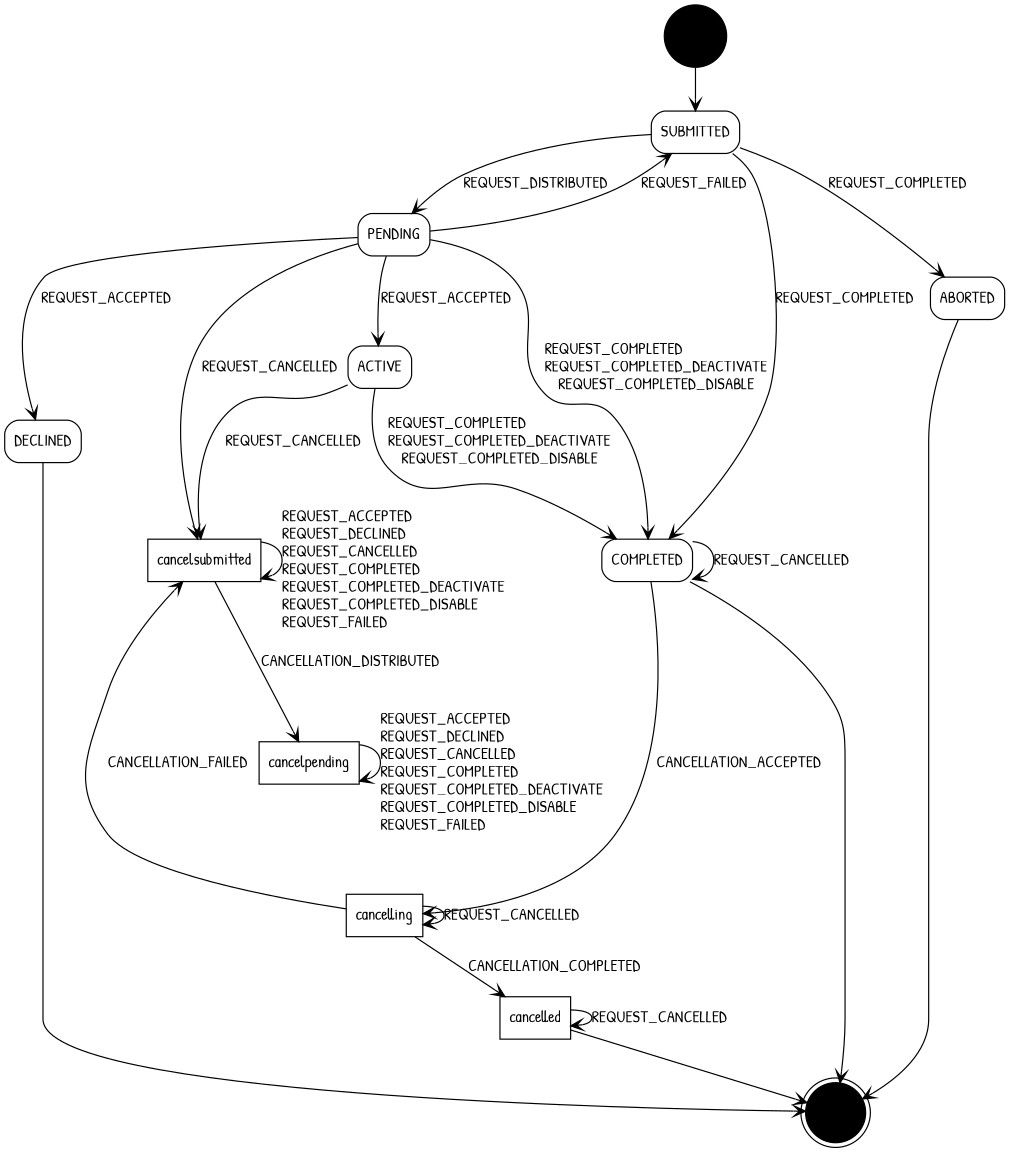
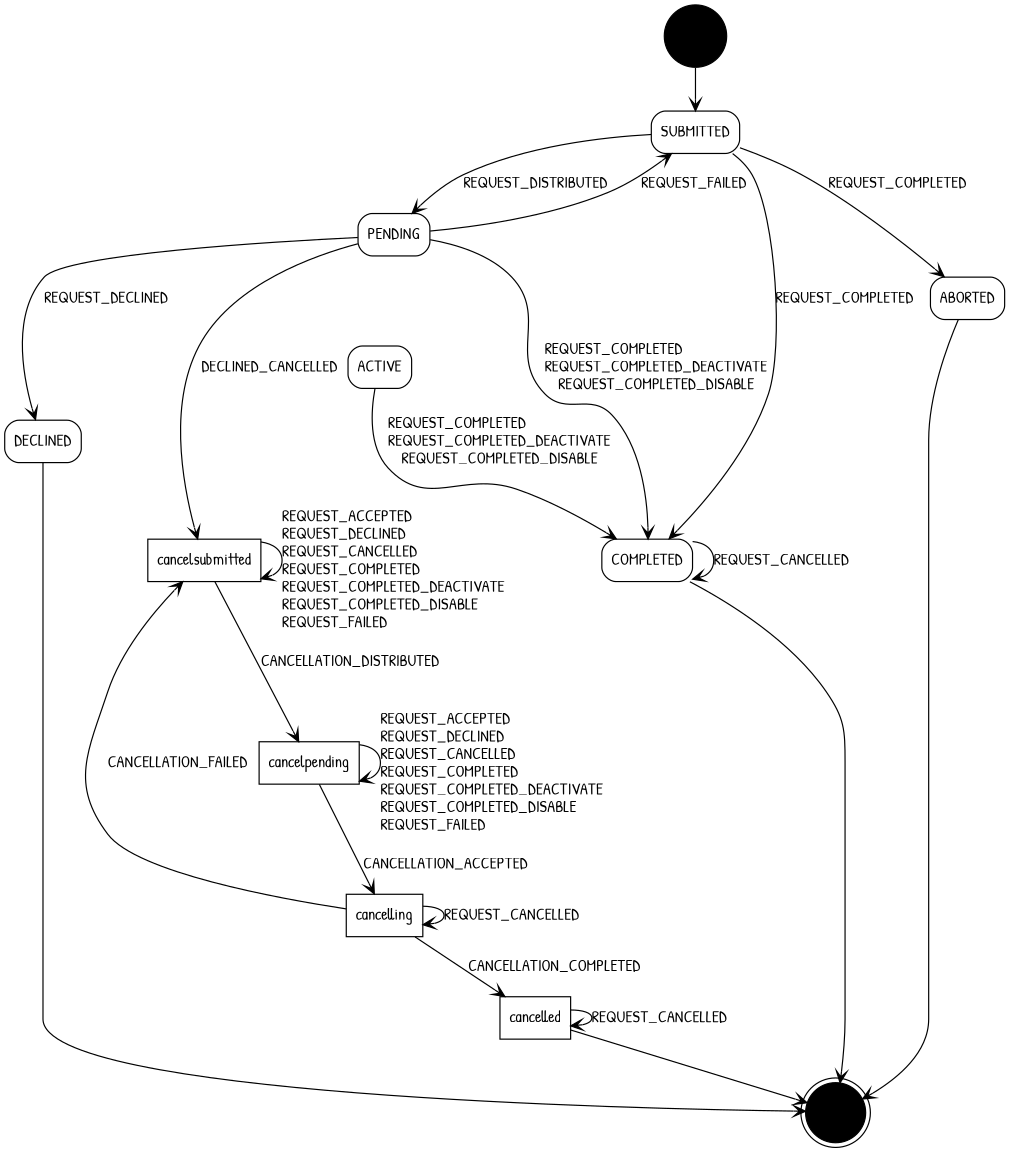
  digraph {
    fontname="Patrick Hand"
    node [fontname="Patrick Hand" shape=rectangle style=rounded]
    edge [arrowhead=open fontname="Patrick Hand"]
    start [fillcolor=black shape=circle style=filled]
    n2 [label=SUBMITTED]
    n3 [label=PENDING]
    n4 [label=COMPLETED]
    n5 [label=ABORTED]
    end [fillcolor=black shape=doublecircle style=filled]
    n7 [label=ACTIVE]
    n8 [label=DECLINED]
    cancelsubmitted [style=""]
    cancelpending [style=""]
    cancelling [style=""]
    cancelled [style=""]
    start -> n2
    n2 -> n3 [label=REQUEST_DISTRIBUTED]
    n2 -> n4 [label=REQUEST_COMPLETED]
    n2 -> n5 [label=REQUEST_COMPLETED]
    n3 -> n2 [label=REQUEST_FAILED]
    n3 -> n4 [label="REQUEST_COMPLETED\lREQUEST_COMPLETED_DEACTIVATE\lREQUEST_COMPLETED_DISABLE"]
-   n3 -> n7 [label=REQUEST_ACCEPTED]
-   n3 -> n8 [label=REQUEST_ACCEPTED]
-   n3 -> cancelsubmitted [label=REQUEST_CANCELLED]
+   n3 -> n8 [label=REQUEST_DECLINED]
+   n3 -> cancelsubmitted [label=DECLINED_CANCELLED]
    n4 -> n4 [label=REQUEST_CANCELLED]
    n4 -> end
    n5 -> end
    n7 -> n4 [label="REQUEST_COMPLETED\lREQUEST_COMPLETED_DEACTIVATE\lREQUEST_COMPLETED_DISABLE"]
-   n7 -> cancelsubmitted [label=REQUEST_CANCELLED]
    n8 -> end
    cancelsubmitted -> cancelsubmitted [label="\lREQUEST_ACCEPTED\lREQUEST_DECLINED\lREQUEST_CANCELLED\lREQUEST_COMPLETED\lREQUEST_COMPLETED_DEACTIVATE\lREQUEST_COMPLETED_DISABLE\lREQUEST_FAILED\l"]
    cancelsubmitted -> cancelpending [label=CANCELLATION_DISTRIBUTED]
    cancelpending -> cancelpending [label="\lREQUEST_ACCEPTED\lREQUEST_DECLINED\lREQUEST_CANCELLED\lREQUEST_COMPLETED\lREQUEST_COMPLETED_DEACTIVATE\lREQUEST_COMPLETED_DISABLE\lREQUEST_FAILED\l"]
-   n4 -> cancelling [label=CANCELLATION_ACCEPTED]
+   cancelpending -> cancelling [label=CANCELLATION_ACCEPTED]
    cancelling -> cancelsubmitted [label=CANCELLATION_FAILED]
    cancelling -> cancelling [label=REQUEST_CANCELLED]
    cancelling -> cancelled [label=CANCELLATION_COMPLETED]
    cancelled -> end
    cancelled -> cancelled [label=REQUEST_CANCELLED]
  }
